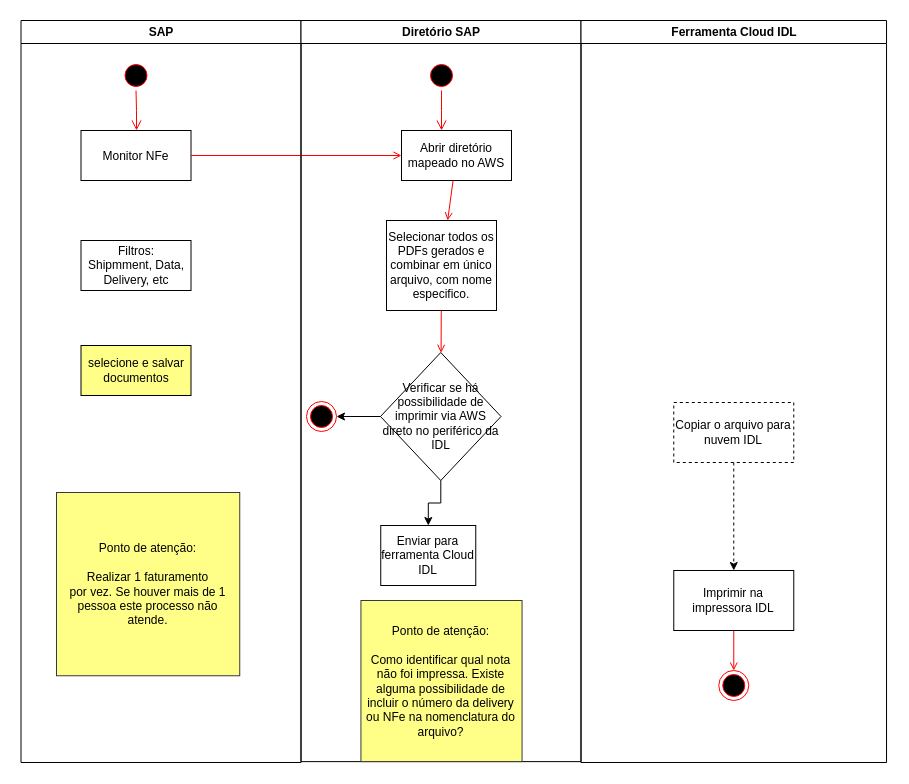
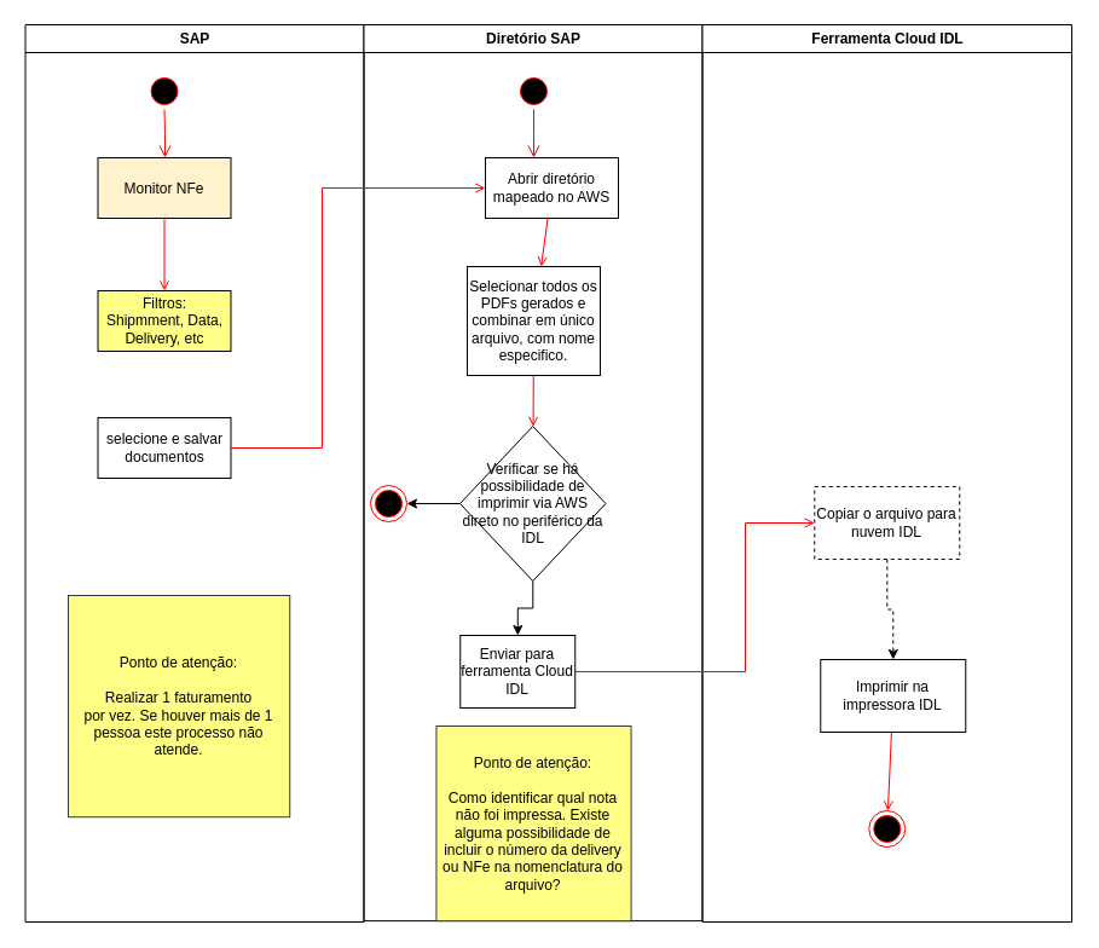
  <mxCell id="0" />
  <mxCell id="1" parent="0" />
  <mxCell id="2" value="SAP" style="swimlane;whiteSpace=wrap" parent="1" vertex="1"><mxGeometry x="20.5" y="20" width="280" height="742" as="geometry" /></mxCell>
  <mxCell id="3" value="" style="ellipse;shape=startState;fillColor=#000000;strokeColor=#ff0000;" parent="2" vertex="1"><mxGeometry x="100" y="40" width="30" height="30" as="geometry" /></mxCell>
  <mxCell id="4" value="" style="edgeStyle=elbowEdgeStyle;elbow=horizontal;verticalAlign=bottom;endArrow=open;endSize=8;strokeColor=#FF0000;endFill=1;rounded=0" parent="2" source="3" target="5" edge="1"><mxGeometry x="100" y="40" as="geometry"><mxPoint x="115" y="110" as="targetPoint" /></mxGeometry></mxCell>
- <mxCell id="5" value="Monitor NFe" style="" parent="2" vertex="1"><mxGeometry x="60" y="110" width="110" height="50" as="geometry" /></mxCell>
- <mxCell id="6" value="Filtros:&#10;Shipmment, Data, Delivery, etc" style="shadow=0;sketch=0;whiteSpace=wrap;" parent="2" vertex="1"><mxGeometry x="60" y="220" width="110" height="50" as="geometry" /></mxCell>
- <mxCell id="7" value="" style="endArrow=open;strokeColor=#FF0000;endFill=1;rounded=0;" parent="2" source="5" target="13" edge="1"><mxGeometry relative="1" as="geometry" /></mxCell>
- <mxCell id="8" value="selecione e salvar documentos" style="whiteSpace=wrap;fillColor=#ffff88;" parent="2" vertex="1"><mxGeometry x="60" y="325" width="110" height="50" as="geometry" /></mxCell>
+ <mxCell id="5" value="Monitor NFe" style="fillColor=#fff2cc;" parent="2" vertex="1"><mxGeometry x="60" y="110" width="110" height="50" as="geometry" /></mxCell>
+ <mxCell id="6" value="Filtros:&#10;Shipmment, Data, Delivery, etc" style="shadow=0;sketch=0;whiteSpace=wrap;fillColor=#ffff88;" parent="2" vertex="1"><mxGeometry x="60" y="220" width="110" height="50" as="geometry" /></mxCell>
+ <mxCell id="7" value="" style="endArrow=open;strokeColor=#FF0000;endFill=1;rounded=0" parent="2" source="5" target="6" edge="1"><mxGeometry relative="1" as="geometry" /></mxCell>
+ <mxCell id="8" value="selecione e salvar documentos" style="whiteSpace=wrap;" parent="2" vertex="1"><mxGeometry x="60" y="325" width="110" height="50" as="geometry" /></mxCell>
  <mxCell id="9" value="&lt;div&gt;Ponto de atenção:&lt;/div&gt;&lt;div&gt;&lt;br&gt;&lt;/div&gt;&lt;div&gt;Realizar 1 faturamento&lt;br&gt;&lt;/div&gt;&lt;div&gt;por vez. Se houver mais de 1 pessoa este processo não atende.&lt;br&gt;&lt;/div&gt;" style="whiteSpace=wrap;html=1;aspect=fixed;shadow=0;sketch=0;fillColor=#ffff88;strokeColor=#36393d;" vertex="1" parent="2"><mxGeometry x="35.5" y="472" width="183.25" height="183.25" as="geometry" /></mxCell>
  <mxCell id="10" value="Diretório SAP" style="swimlane;whiteSpace=wrap;startSize=23;" parent="1" vertex="1"><mxGeometry x="300.5" y="20" width="280" height="741.12" as="geometry" /></mxCell>
  <mxCell id="11" value="" style="ellipse;shape=startState;fillColor=#000000;strokeColor=#ff0000;" parent="10" vertex="1"><mxGeometry x="125.5" y="40" width="30" height="30" as="geometry" /></mxCell>
  <mxCell id="12" value="" style="edgeStyle=elbowEdgeStyle;elbow=horizontal;verticalAlign=bottom;endArrow=open;endSize=8;strokeColor=#FF0000;endFill=1;rounded=0" parent="10" source="11" target="13" edge="1"><mxGeometry x="105.5" y="20" as="geometry"><mxPoint x="120.5" y="90" as="targetPoint" /></mxGeometry></mxCell>
  <mxCell id="13" value="Abrir diretório mapeado no AWS" style="whiteSpace=wrap;" parent="10" vertex="1"><mxGeometry x="100.5" y="110" width="110" height="50" as="geometry" /></mxCell>
  <mxCell id="14" value="Selecionar todos os PDFs gerados e combinar em único arquivo, com nome especifico." style="whiteSpace=wrap;" parent="10" vertex="1"><mxGeometry x="85.5" y="200" width="110" height="90" as="geometry" /></mxCell>
  <mxCell id="15" value="" style="endArrow=open;strokeColor=#FF0000;endFill=1;rounded=0" parent="10" source="13" target="14" edge="1"><mxGeometry relative="1" as="geometry" /></mxCell>
  <mxCell id="16" value="" style="endArrow=open;strokeColor=#FF0000;endFill=1;rounded=0;" parent="10" source="14" target="17" edge="1"><mxGeometry relative="1" as="geometry"><mxPoint x="140.5" y="332" as="targetPoint" /></mxGeometry></mxCell>
  <mxCell id="17" value="Verificar se há possibilidade de imprimir via AWS direto no periférico da IDL" style="rhombus;whiteSpace=wrap;html=1;shadow=0;sketch=0;" vertex="1" parent="10"><mxGeometry x="79.5" y="332" width="120.5" height="128" as="geometry" /></mxCell>
  <mxCell id="18" value="" style="ellipse;shape=endState;fillColor=#000000;strokeColor=#ff0000" vertex="1" parent="10"><mxGeometry x="5.5" y="381" width="30" height="30" as="geometry" /></mxCell>
  <mxCell id="19" value="" style="edgeStyle=orthogonalEdgeStyle;rounded=0;orthogonalLoop=1;jettySize=auto;html=1;entryX=1;entryY=0.5;entryDx=0;entryDy=0;" edge="1" parent="10" source="17" target="18"><mxGeometry relative="1" as="geometry"><mxPoint x="55.5" y="396" as="targetPoint" /></mxGeometry></mxCell>
  <mxCell id="20" value="&lt;div&gt;Ponto de atenção:&lt;/div&gt;&lt;div&gt;&lt;br&gt;&lt;/div&gt;Como identificar qual nota não foi impressa. Existe alguma possibilidade de incluir o número da delivery ou NFe na nomenclatura do arquivo?" style="whiteSpace=wrap;html=1;aspect=fixed;shadow=0;sketch=0;fillColor=#ffff88;strokeColor=#36393d;" vertex="1" parent="10"><mxGeometry x="59.94" y="580" width="161.12" height="161.12" as="geometry" /></mxCell>
  <mxCell id="21" value="Ferramenta Cloud IDL" style="swimlane;whiteSpace=wrap" parent="1" vertex="1"><mxGeometry x="580.5" y="20" width="305.54" height="742" as="geometry"><mxRectangle x="724.5" y="128" width="80" height="23" as="alternateBounds" /></mxGeometry></mxCell>
  <mxCell id="22" value="" style="ellipse;shape=endState;fillColor=#000000;strokeColor=#ff0000" parent="21" vertex="1"><mxGeometry x="137.77" y="650" width="30" height="30" as="geometry" /></mxCell>
  <mxCell id="23" value="" style="endArrow=open;strokeColor=#FF0000;endFill=1;rounded=0" parent="21" source="25" target="22" edge="1"><mxGeometry relative="1" as="geometry"><mxPoint x="152.77" y="612" as="sourcePoint" /></mxGeometry></mxCell>
  <mxCell id="24" value="Copiar o arquivo para nuvem IDL" style="whiteSpace=wrap;html=1;dashed=1;" vertex="1" parent="21"><mxGeometry x="92.77" y="382" width="120" height="60" as="geometry" /></mxCell>
- <mxCell id="25" value="Imprimir na impressora IDL" style="whiteSpace=wrap;html=1;" vertex="1" parent="21"><mxGeometry x="92.77" y="550" width="120" height="60" as="geometry" /></mxCell>
+ <mxCell id="25" value="Imprimir na impressora IDL" style="whiteSpace=wrap;html=1;" vertex="1" parent="21"><mxGeometry x="97.77" y="525" width="120" height="60" as="geometry" /></mxCell>
  <mxCell id="26" value="" style="edgeStyle=orthogonalEdgeStyle;rounded=0;orthogonalLoop=1;jettySize=auto;html=1;dashed=1;" edge="1" parent="21" source="24" target="25"><mxGeometry relative="1" as="geometry" /></mxCell>
+ <mxCell id="27" value="" style="endArrow=open;strokeColor=#FF0000;endFill=1;rounded=0;entryX=0;entryY=0.5;entryDx=0;entryDy=0;edgeStyle=orthogonalEdgeStyle;" parent="1" source="8" target="13" edge="1"><mxGeometry relative="1" as="geometry"><Array as="points"><mxPoint x="266" y="370" /><mxPoint x="266" y="155" /></Array></mxGeometry></mxCell>
  <mxCell id="28" value="Enviar para ferramenta Cloud IDL" style="whiteSpace=wrap;html=1;shadow=0;sketch=0;" vertex="1" parent="1"><mxGeometry x="380.25" y="525" width="95" height="60" as="geometry" /></mxCell>
  <mxCell id="29" value="" style="edgeStyle=orthogonalEdgeStyle;rounded=0;orthogonalLoop=1;jettySize=auto;html=1;" edge="1" parent="1" source="17" target="28"><mxGeometry relative="1" as="geometry" /></mxCell>
+ <mxCell id="30" value="" style="endArrow=open;strokeColor=#FF0000;endFill=1;rounded=0;entryX=0;entryY=0.5;entryDx=0;entryDy=0;edgeStyle=orthogonalEdgeStyle;exitX=1;exitY=0.5;exitDx=0;exitDy=0;" edge="1" parent="1" source="28" target="24"><mxGeometry relative="1" as="geometry"><mxPoint x="506" y="557.5" as="sourcePoint" /><mxPoint x="701.5" y="342.5" as="targetPoint" /><Array as="points"><mxPoint x="616" y="555" /><mxPoint x="616" y="432" /></Array></mxGeometry></mxCell>
